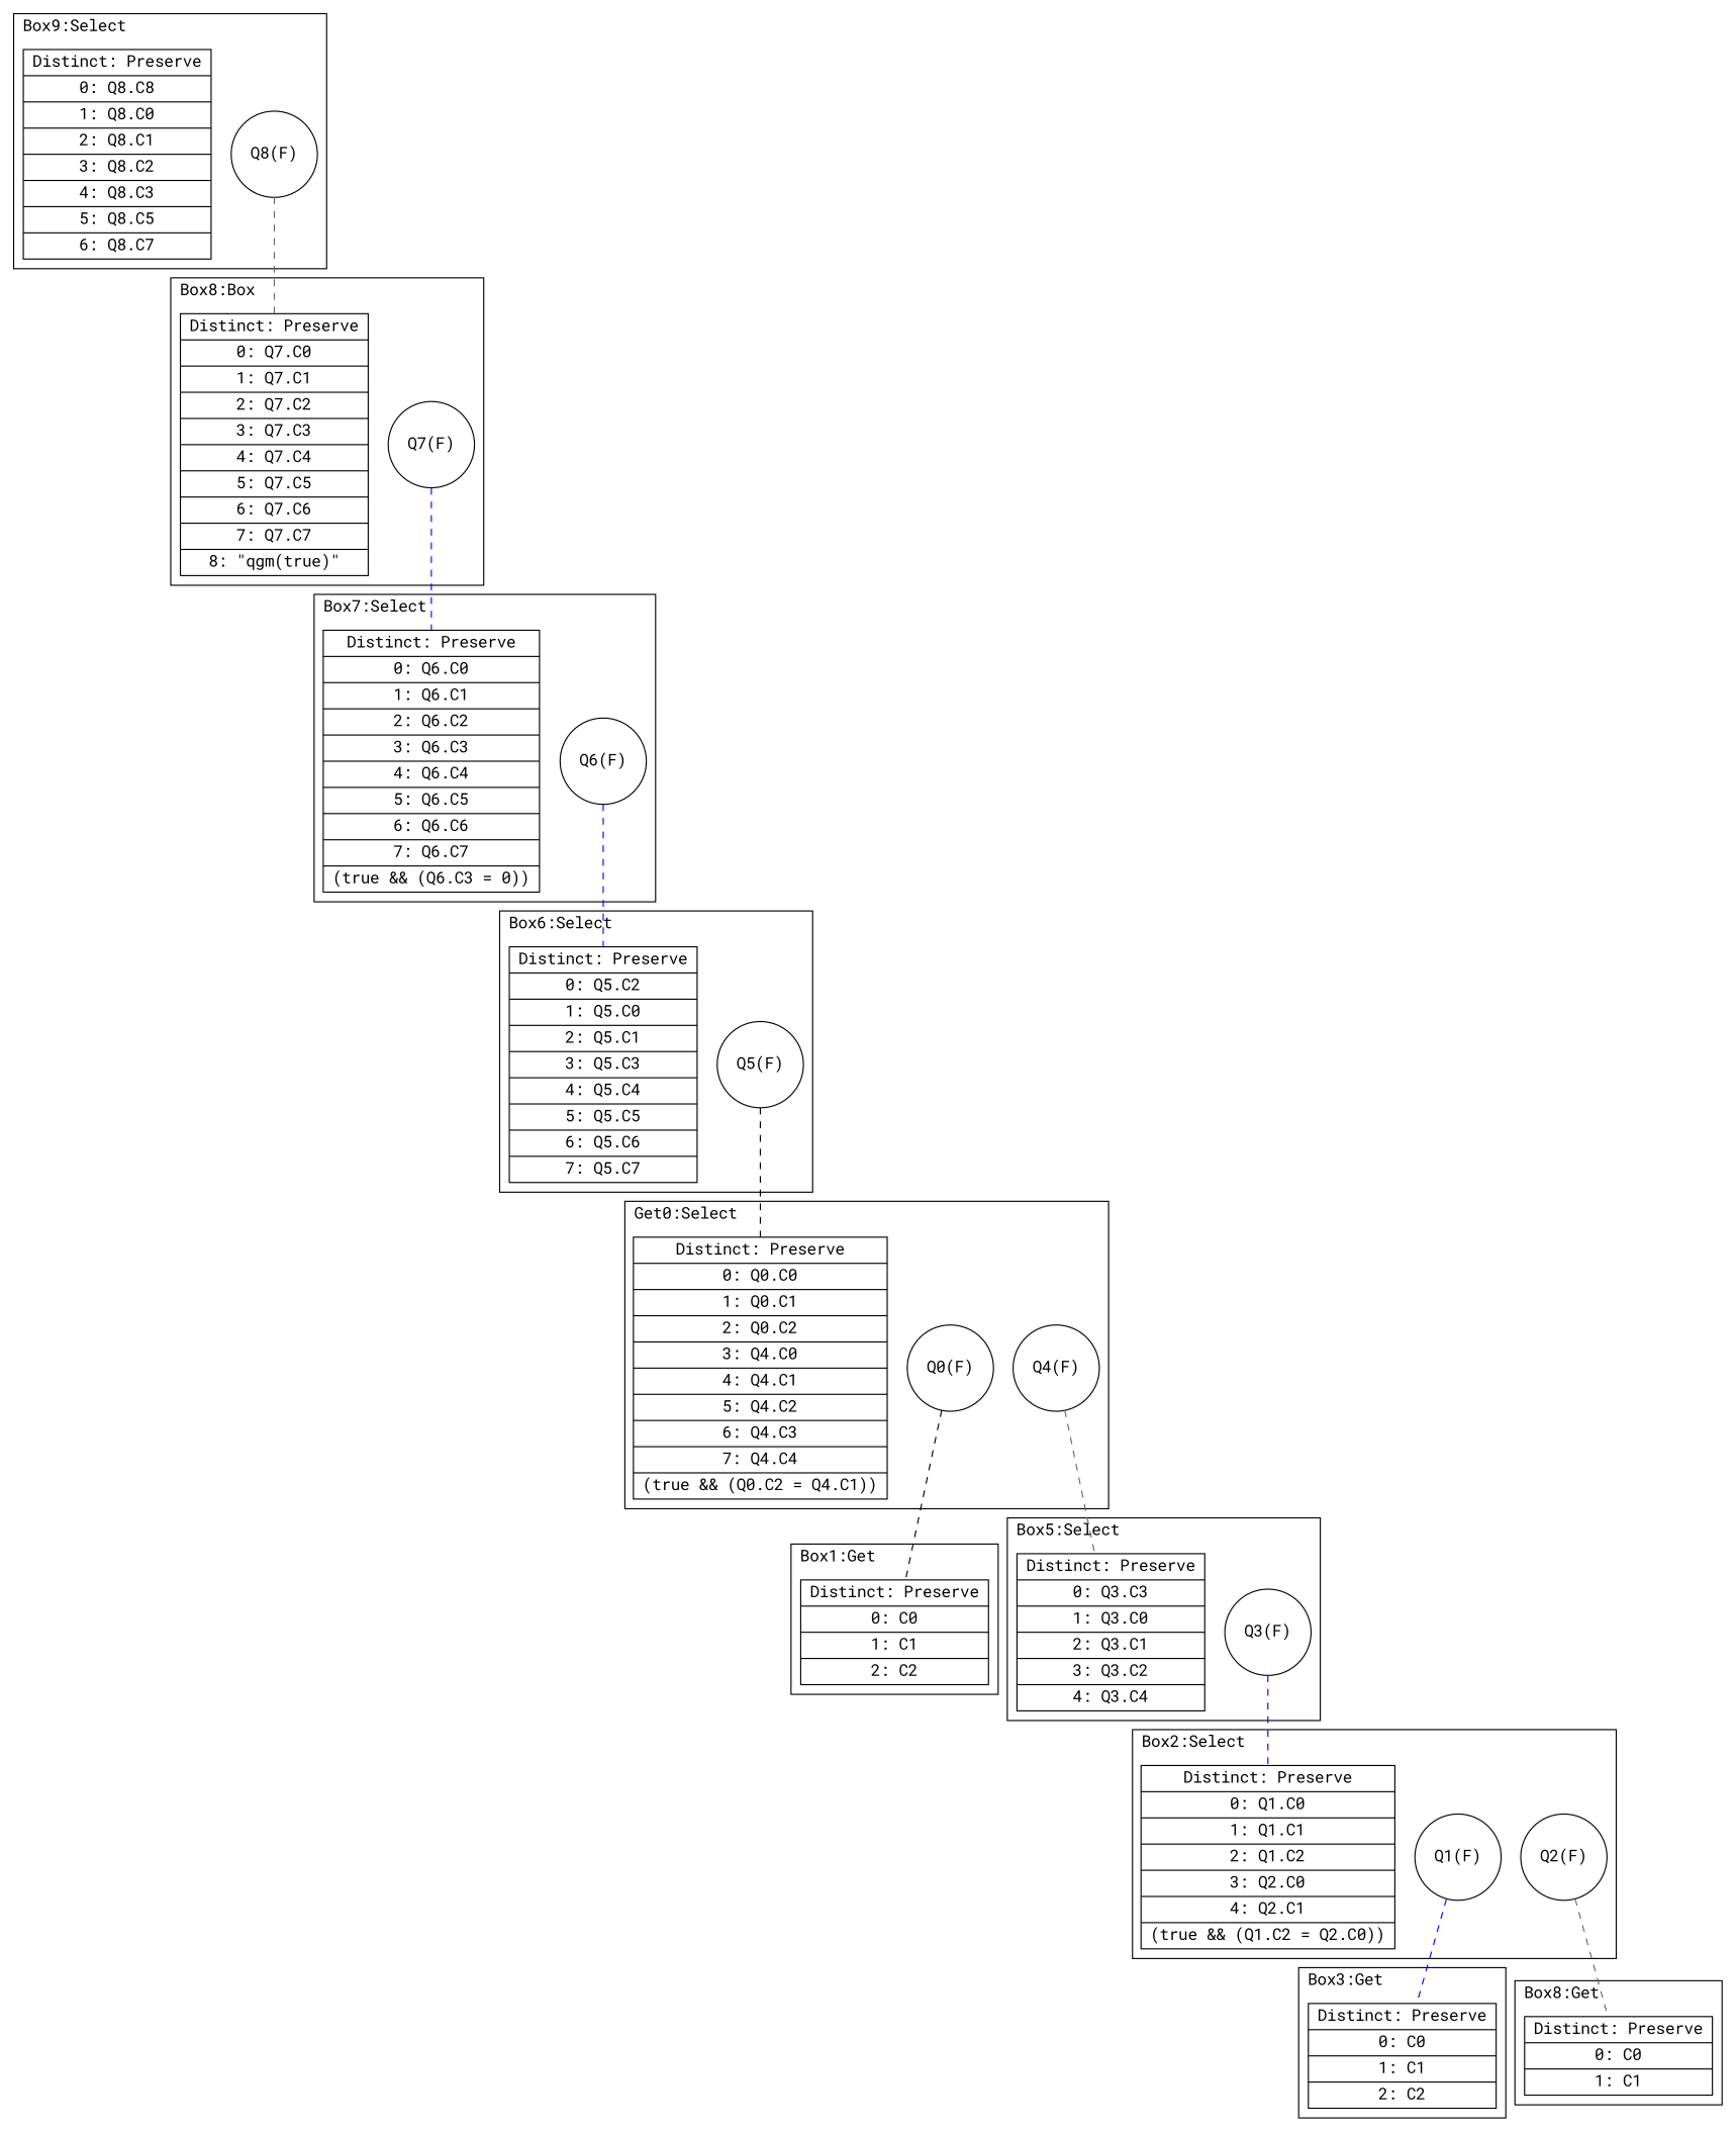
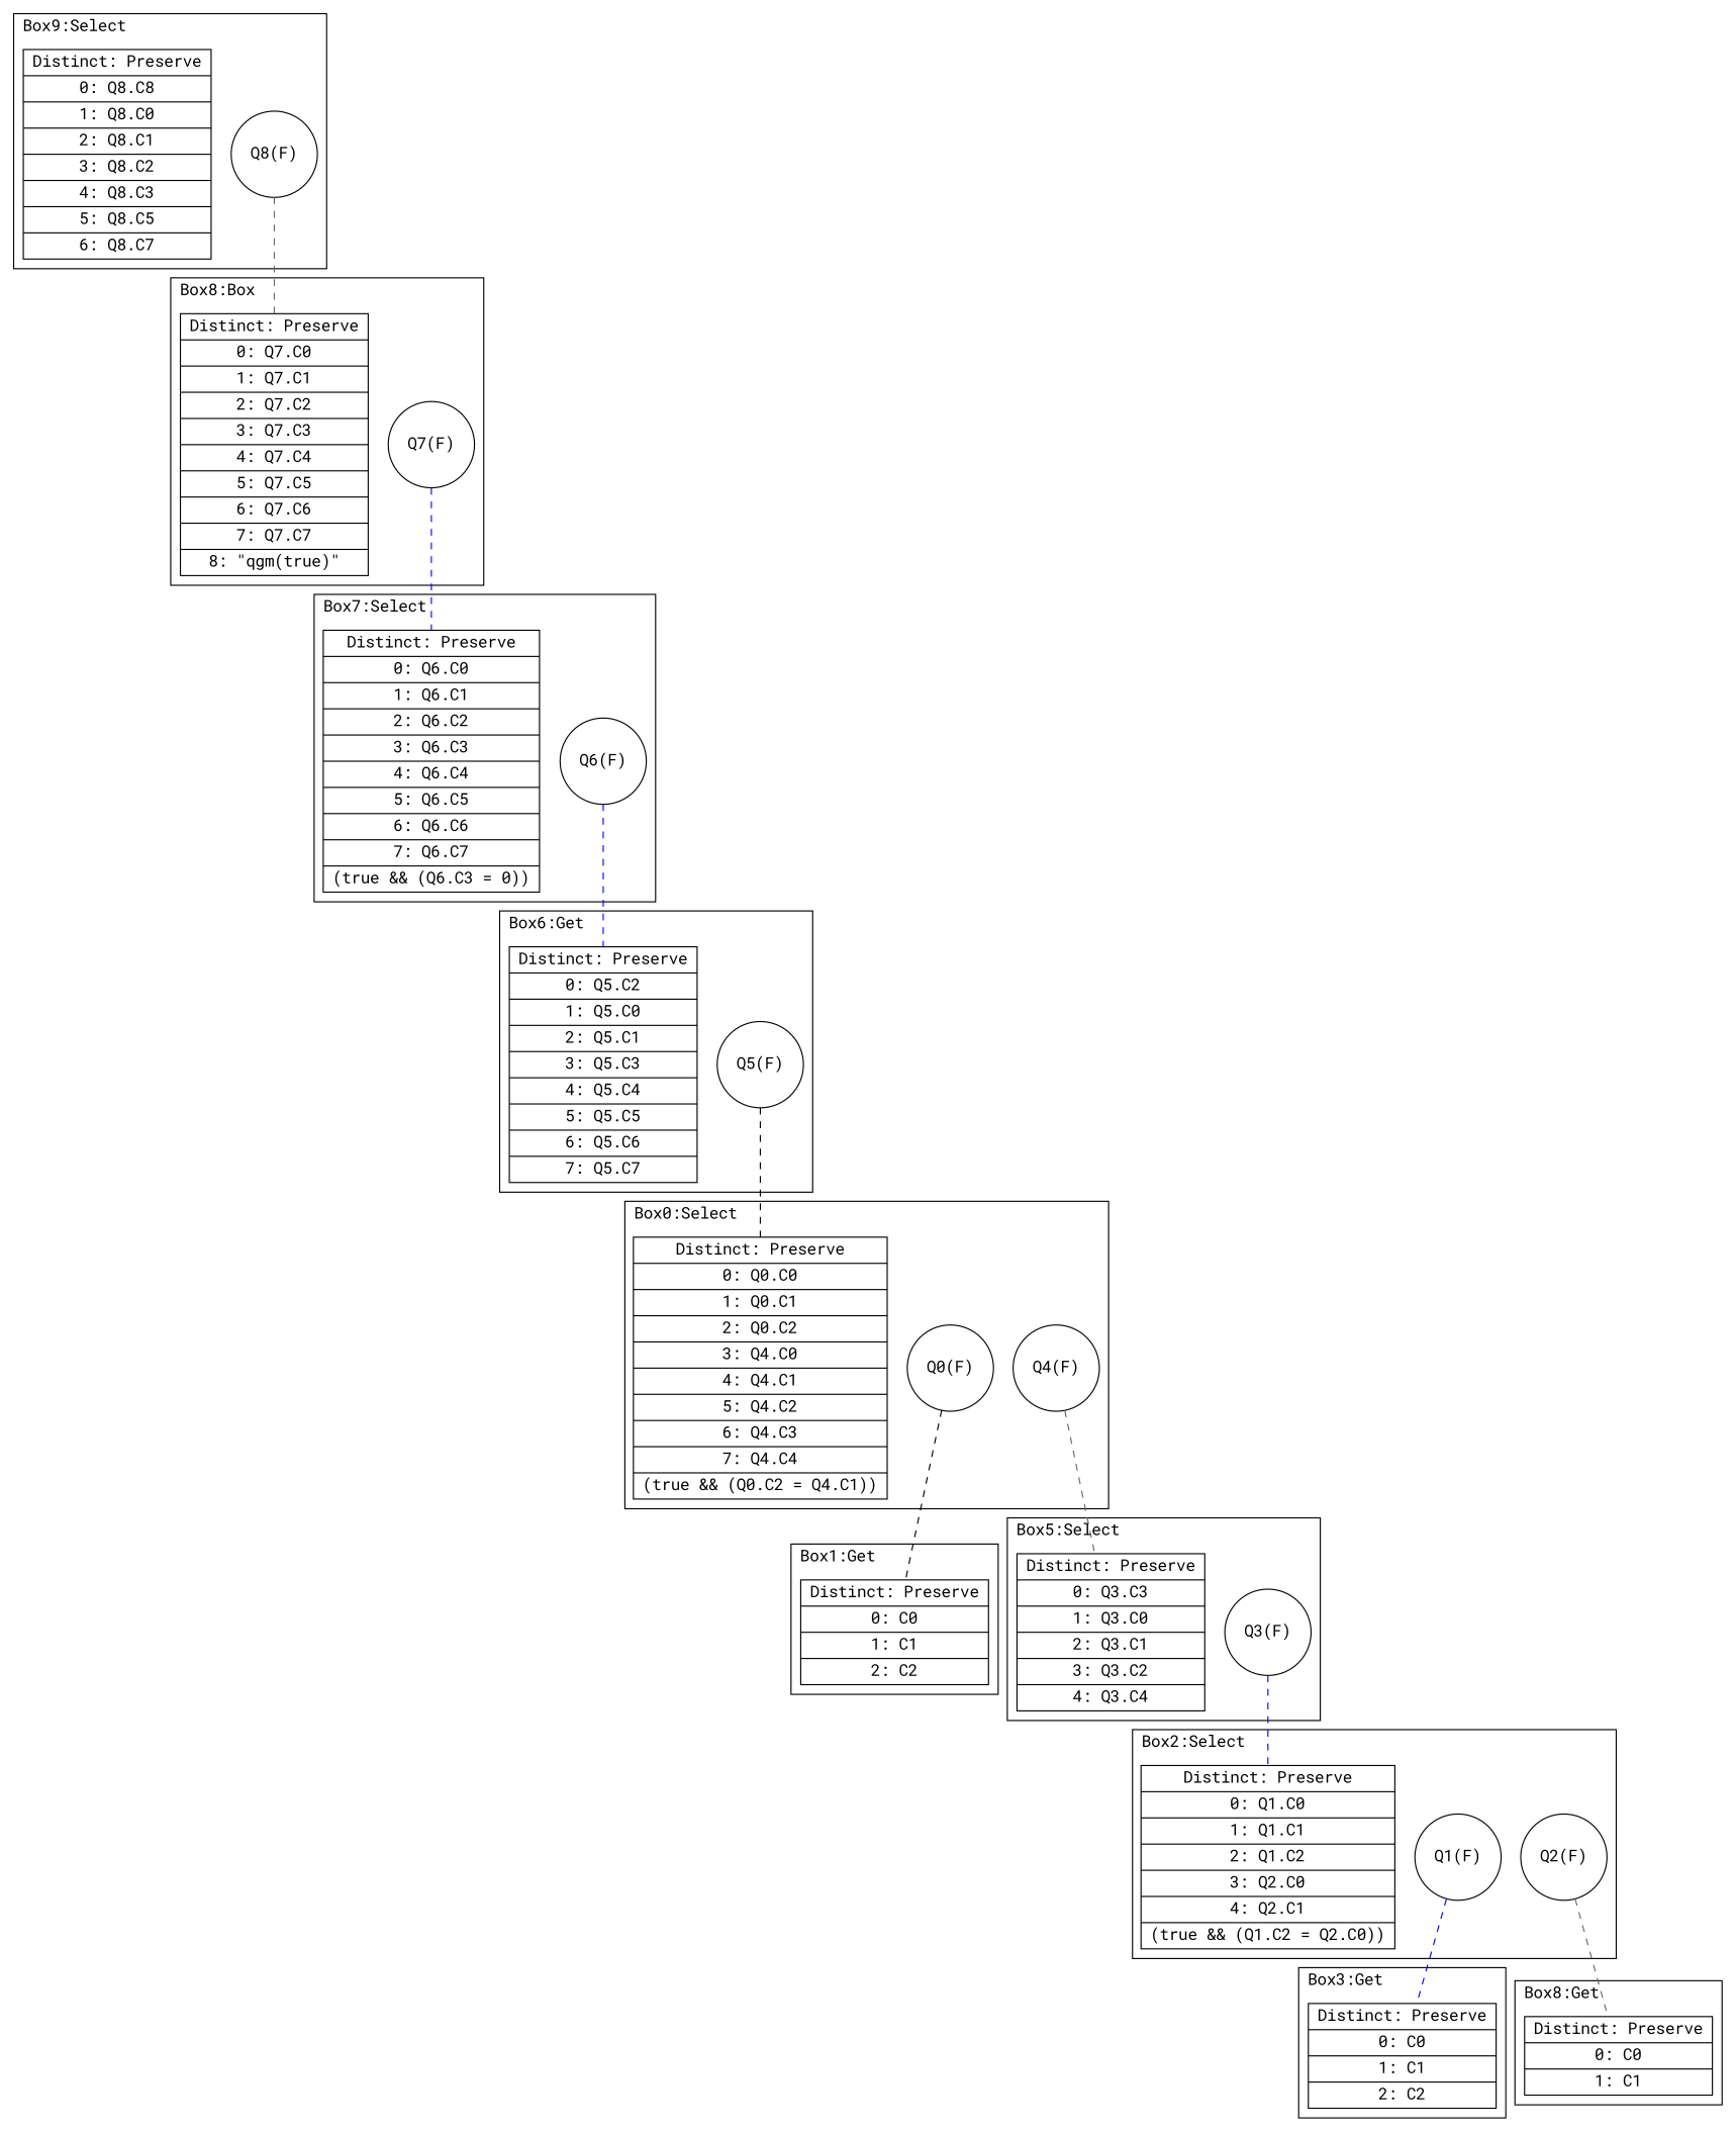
  digraph {
    compound=true
    fontname="Roboto Mono"
    labeljust=l
    node [fontname="Roboto Mono" shape=record]
    edge [arrowhead=none color=blue fontname="Roboto Mono" style=dashed]
    n1 [label="Q8(F)" shape=circle]
    n2 [label="{ Distinct: Preserve| 0: Q8.C8| 1: Q8.C0| 2: Q8.C1| 3: Q8.C2| 4: Q8.C3| 5: Q8.C5| 6: Q8.C7 }"]
    n3 [label="Q7(F)" shape=circle]
    n4 [label="{ Distinct: Preserve| 0: Q7.C0| 1: Q7.C1| 2: Q7.C2| 3: Q7.C3| 4: Q7.C4| 5: Q7.C5| 6: Q7.C6| 7: Q7.C7| 8: \"qgm(true)\" }"]
    n5 [label="Q6(F)" shape=circle]
    n6 [label="{ Distinct: Preserve| 0: Q6.C0| 1: Q6.C1| 2: Q6.C2| 3: Q6.C3| 4: Q6.C4| 5: Q6.C5| 6: Q6.C6| 7: Q6.C7| (true && (Q6.C3 = 0)) }"]
    n7 [label="Q5(F)" shape=circle]
    n8 [label="{ Distinct: Preserve| 0: Q5.C2| 1: Q5.C0| 2: Q5.C1| 3: Q5.C3| 4: Q5.C4| 5: Q5.C5| 6: Q5.C6| 7: Q5.C7 }"]
    n9 [label="Q0(F)" shape=circle]
    n10 [label="Q4(F)" shape=circle]
    n11 [label="{ Distinct: Preserve| 0: Q0.C0| 1: Q0.C1| 2: Q0.C2| 3: Q4.C0| 4: Q4.C1| 5: Q4.C2| 6: Q4.C3| 7: Q4.C4| (true && (Q0.C2 = Q4.C1)) }"]
    n12 [label="{ Distinct: Preserve| 0: C0| 1: C1| 2: C2 }"]
    n13 [label="Q3(F)" shape=circle]
    n14 [label="{ Distinct: Preserve| 0: Q3.C3| 1: Q3.C0| 2: Q3.C1| 3: Q3.C2| 4: Q3.C4 }"]
    n15 [label="Q1(F)" shape=circle]
    n16 [label="Q2(F)" shape=circle]
    n17 [label="{ Distinct: Preserve| 0: Q1.C0| 1: Q1.C1| 2: Q1.C2| 3: Q2.C0| 4: Q2.C1| (true && (Q1.C2 = Q2.C0)) }"]
    n18 [label="{ Distinct: Preserve| 0: C0| 1: C1| 2: C2 }"]
    n19 [label="{ Distinct: Preserve| 0: C0| 1: C1 }"]
    subgraph cluster_1 {
      label="Box9:Select"
      n2
      subgraph sub_2 {
        label="Box9:Select"
        rank=same
        n1
      }
    }
    subgraph cluster_3 {
      label="Box8:Box"
      n4
      subgraph sub_4 {
        label="Box8:Select"
        rank=same
        n3
      }
    }
    subgraph cluster_5 {
      label="Box7:Select"
      n6
      subgraph sub_6 {
        label="Box7:Select"
        rank=same
        n5
      }
    }
    subgraph cluster_7 {
-     label="Box6:Select"
+     label="Box6:Get"
      n8
      subgraph sub_8 {
        label="Box6:Select"
        rank=same
        n7
      }
    }
    subgraph cluster_9 {
-     label="Get0:Select"
+     label="Box0:Select"
      n11
      subgraph sub_10 {
        label="Box0:Select"
        rank=same
        n9
        n10
      }
    }
    subgraph cluster_11 {
      label="Box1:Get"
      n12
      subgraph sub_12 {
        label="Box1:Get"
        rank=same
      }
    }
    subgraph cluster_13 {
      label="Box5:Select"
      n14
      subgraph sub_14 {
        label="Box5:Select"
        rank=same
        n13
      }
    }
    subgraph cluster_15 {
      label="Box2:Select"
      n17
      subgraph sub_16 {
        label="Box2:Select"
        rank=same
        n15
        n16
      }
    }
    subgraph cluster_17 {
      label="Box3:Get"
      n18
      subgraph sub_18 {
        label="Box3:Get"
        rank=same
      }
    }
    subgraph cluster_19 {
      label="Box8:Get"
      n19
      subgraph sub_20 {
        label="Box4:Get"
        rank=same
      }
    }
    n1 -> n4 [color=gray40]
    n3 -> n6
    n5 -> n8
    n7 -> n11 [color=black]
    n9 -> n12 [color=black]
    n10 -> n14 [color=gray40]
    n13 -> n17
    n15 -> n18
    n16 -> n19 [color=gray40]
  }
